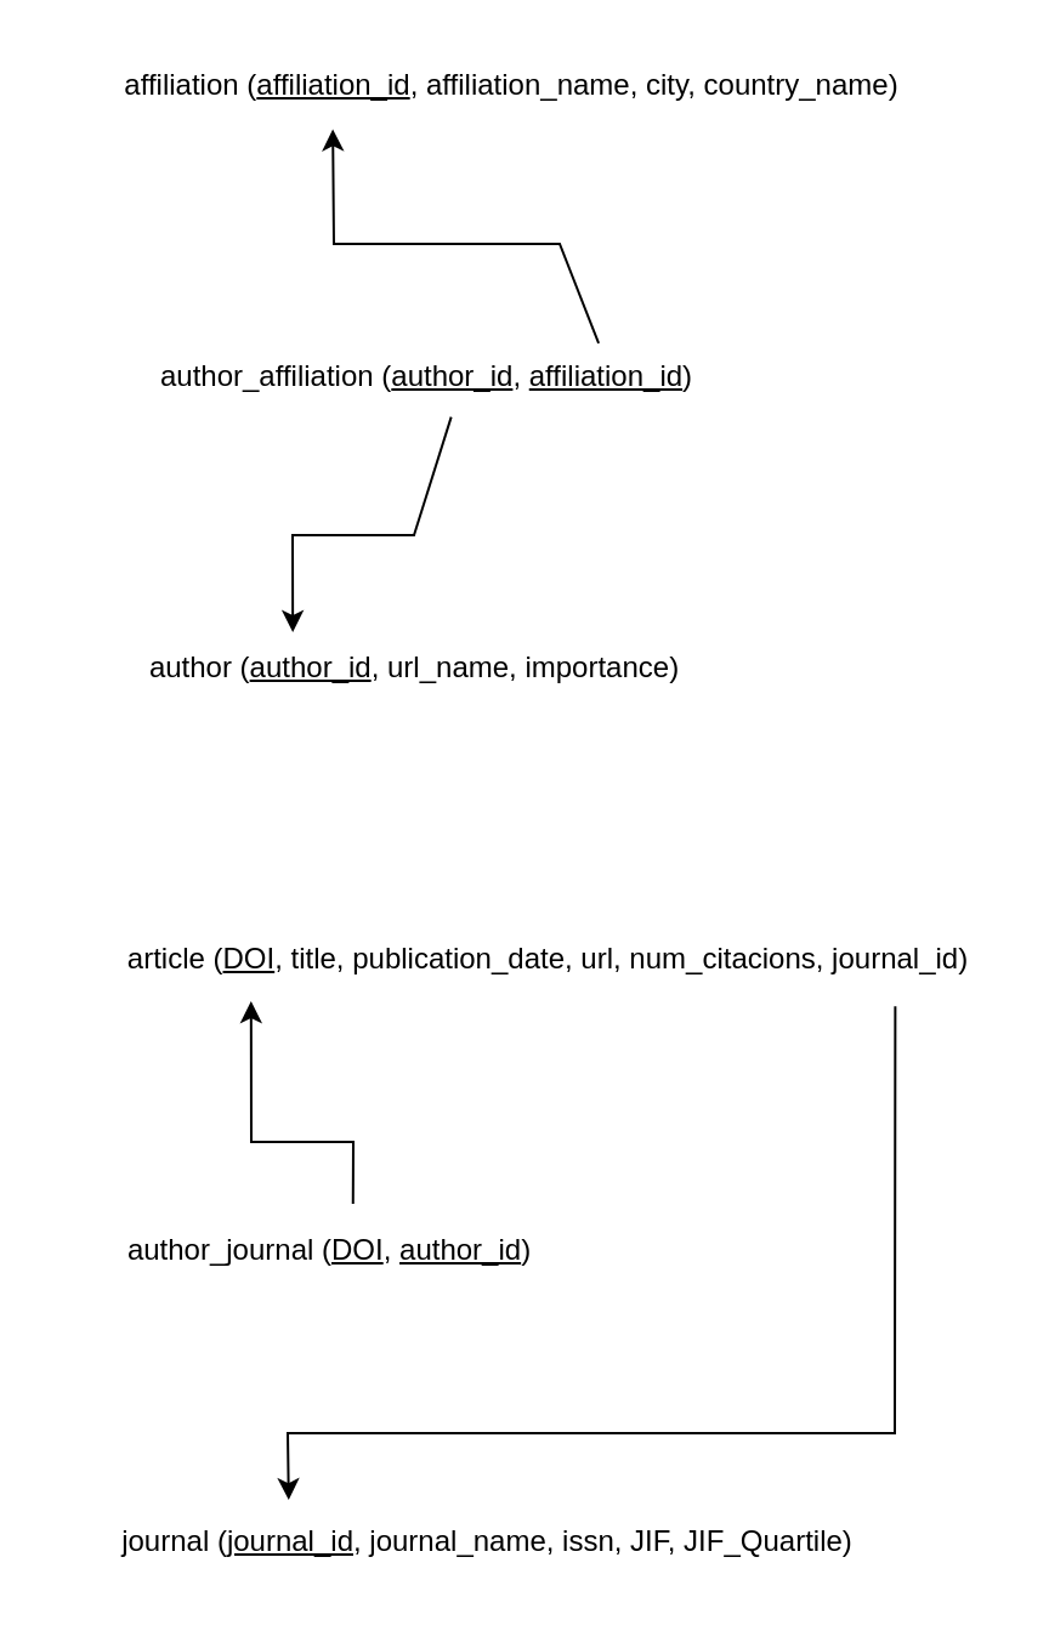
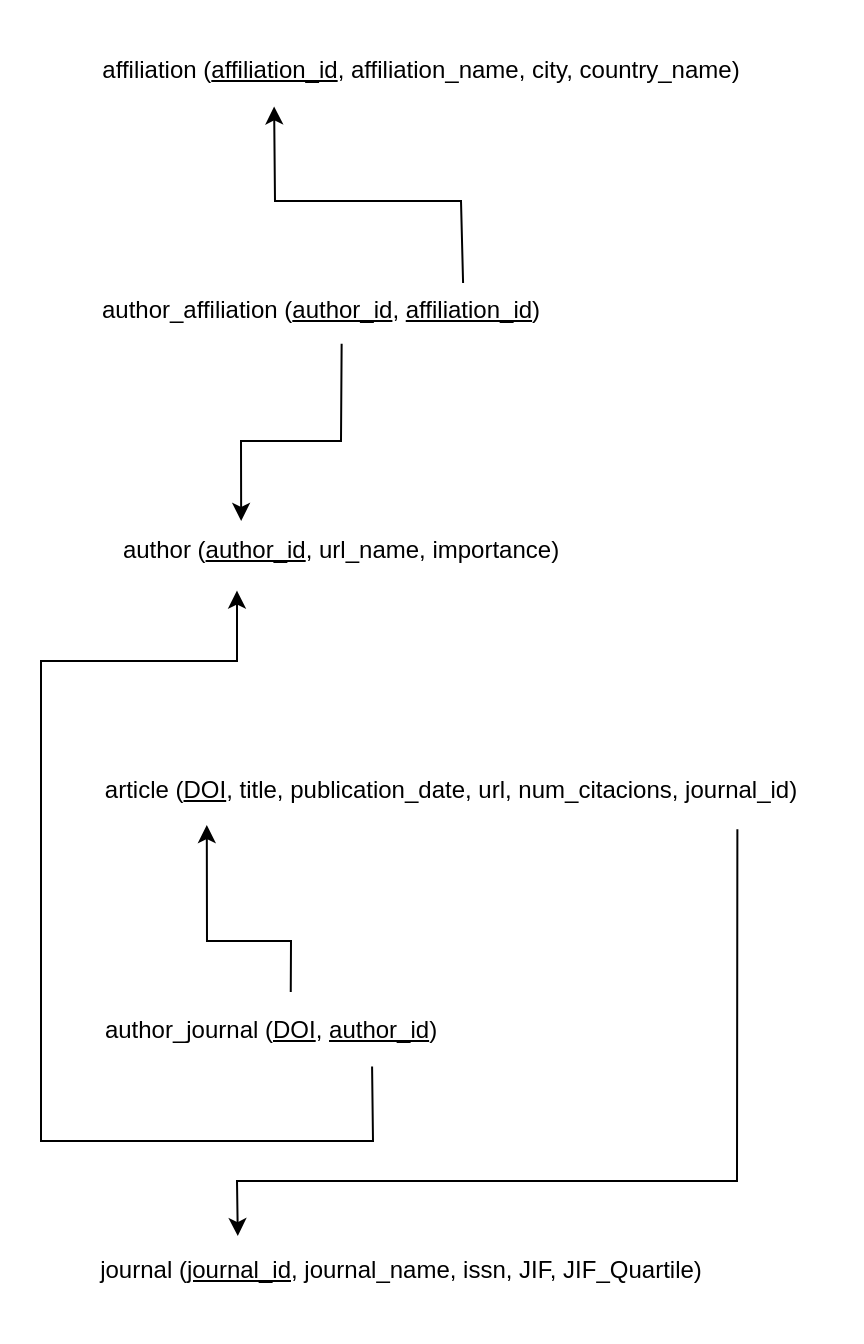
  <mxCell id="0" />
  <mxCell id="1" parent="0" />
  <mxCell id="2" value="affiliation (&lt;u&gt;affiliation_id&lt;/u&gt;, affiliation_name, city, country_name)" style="text;html=1;align=center;verticalAlign=middle;resizable=0;points=[];autosize=1;strokeColor=none;fillColor=none;" vertex="1" parent="1"><mxGeometry x="40" y="20" width="340" height="30" as="geometry" /></mxCell>
  <mxCell id="3" value="article (&lt;u&gt;DOI&lt;/u&gt;, title, publication_date, url, num_citacions, journal_id)" style="text;html=1;align=center;verticalAlign=middle;resizable=0;points=[];autosize=1;strokeColor=none;fillColor=none;" vertex="1" parent="1"><mxGeometry x="40" y="380" width="370" height="30" as="geometry" /></mxCell>
  <mxCell id="4" value="author (&lt;u&gt;author_id&lt;/u&gt;, url_name, importance)" style="text;html=1;align=center;verticalAlign=middle;resizable=0;points=[];autosize=1;strokeColor=none;fillColor=none;" vertex="1" parent="1"><mxGeometry x="40" y="260" width="260" height="30" as="geometry" /></mxCell>
- <mxCell id="5" value="author_affiliation (&lt;u&gt;author_id&lt;/u&gt;, &lt;u&gt;affiliation_id&lt;/u&gt;)" style="text;html=1;align=center;verticalAlign=middle;resizable=0;points=[];autosize=1;strokeColor=none;fillColor=none;" vertex="1" parent="1"><mxGeometry x="55" y="140" width="240" height="30" as="geometry" /></mxCell>
+ <mxCell id="5" value="author_affiliation (&lt;u&gt;author_id&lt;/u&gt;, &lt;u&gt;affiliation_id&lt;/u&gt;)" style="text;html=1;align=center;verticalAlign=middle;resizable=0;points=[];autosize=1;strokeColor=none;fillColor=none;" vertex="1" parent="1"><mxGeometry x="40" y="140" width="240" height="30" as="geometry" /></mxCell>
  <mxCell id="6" value="author_journal (&lt;u&gt;DOI&lt;/u&gt;, &lt;u&gt;author_id&lt;/u&gt;)" style="text;html=1;align=center;verticalAlign=middle;resizable=0;points=[];autosize=1;strokeColor=none;fillColor=none;" vertex="1" parent="1"><mxGeometry x="40" y="500" width="190" height="30" as="geometry" /></mxCell>
  <mxCell id="7" value="journal (&lt;u&gt;journal_id&lt;/u&gt;, journal_name, issn, JIF, JIF_Quartile)" style="text;html=1;align=center;verticalAlign=middle;resizable=0;points=[];autosize=1;strokeColor=none;fillColor=none;" vertex="1" parent="1"><mxGeometry x="40" y="620" width="320" height="30" as="geometry" /></mxCell>
  <mxCell id="8" value="" style="endArrow=classic;html=1;rounded=0;exitX=0.796;exitY=0.033;exitDx=0;exitDy=0;exitPerimeter=0;entryX=0.284;entryY=1.091;entryDx=0;entryDy=0;entryPerimeter=0;" edge="1" parent="1" source="5" target="2"><mxGeometry width="50" height="50" relative="1" as="geometry"><mxPoint x="190" y="240" as="sourcePoint" /><mxPoint x="240" y="190" as="targetPoint" /><Array as="points"><mxPoint x="230" y="100" /><mxPoint x="137" y="100" /></Array></mxGeometry></mxCell>
  <mxCell id="9" value="" style="endArrow=classic;html=1;rounded=0;exitX=0.543;exitY=1.044;exitDx=0;exitDy=0;exitPerimeter=0;entryX=0.308;entryY=0;entryDx=0;entryDy=0;entryPerimeter=0;" edge="1" parent="1" source="5" target="4"><mxGeometry width="50" height="50" relative="1" as="geometry"><mxPoint x="190" y="280" as="sourcePoint" /><mxPoint x="240" y="230" as="targetPoint" /><Array as="points"><mxPoint x="170" y="220" /><mxPoint x="120" y="220" /></Array></mxGeometry></mxCell>
  <mxCell id="10" value="" style="endArrow=classic;html=1;rounded=0;exitX=0.552;exitY=-0.151;exitDx=0;exitDy=0;exitPerimeter=0;entryX=0.17;entryY=1.068;entryDx=0;entryDy=0;entryPerimeter=0;" edge="1" parent="1" source="6" target="3"><mxGeometry width="50" height="50" relative="1" as="geometry"><mxPoint x="160" y="440" as="sourcePoint" /><mxPoint x="210" y="390" as="targetPoint" /><Array as="points"><mxPoint x="145" y="470" /><mxPoint x="103" y="470" /></Array></mxGeometry></mxCell>
+ <mxCell id="11" value="" style="endArrow=classic;html=1;rounded=0;exitX=0.766;exitY=1.091;exitDx=0;exitDy=0;exitPerimeter=0;entryX=0.3;entryY=1.16;entryDx=0;entryDy=0;entryPerimeter=0;" edge="1" parent="1" source="6" target="4"><mxGeometry width="50" height="50" relative="1" as="geometry"><mxPoint x="140" y="440" as="sourcePoint" /><mxPoint x="190" y="390" as="targetPoint" /><Array as="points"><mxPoint x="186" y="570" /><mxPoint x="20" y="570" /><mxPoint x="20" y="330" /><mxPoint x="118" y="330" /></Array></mxGeometry></mxCell>
  <mxCell id="12" value="" style="endArrow=classic;html=1;rounded=0;exitX=0.887;exitY=1.139;exitDx=0;exitDy=0;exitPerimeter=0;entryX=0.245;entryY=-0.083;entryDx=0;entryDy=0;entryPerimeter=0;" edge="1" parent="1" source="3" target="7"><mxGeometry width="50" height="50" relative="1" as="geometry"><mxPoint x="130" y="550" as="sourcePoint" /><mxPoint x="180" y="500" as="targetPoint" /><Array as="points"><mxPoint x="368" y="590" /><mxPoint x="118" y="590" /></Array></mxGeometry></mxCell>
